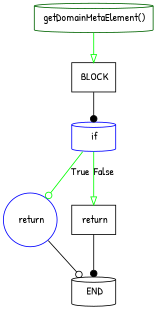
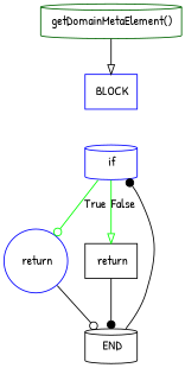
  digraph {
    fontname="Patrick Hand"
    node [color=blue fontname="Patrick Hand" shape=cylinder]
    edge [arrowhead=onormal color=black fontname="Patrick Hand"]
    n1 [color=darkgreen label=" getDomainMetaElement()"]
-   n2 [color=black label=" BLOCK" shape=box]
+   n2 [label=" BLOCK" shape=box]
    n3 [label=" if"]
    n4 [label=" return" shape=circle]
    n5 [color=black label=" return" shape=box]
    n6 [color=black label=" END"]
-   n1 -> n2 [color=green]
-   n2 -> n3 [arrowhead=dot]
+   n1 -> n2
+   n6 -> n3 [arrowhead=dot]
    n3 -> n4 [arrowhead=odot color=green label=True]
    n3 -> n5 [color=green label=False]
    n4 -> n6 [arrowhead=odot]
    n5 -> n6 [arrowhead=dot]
  }
